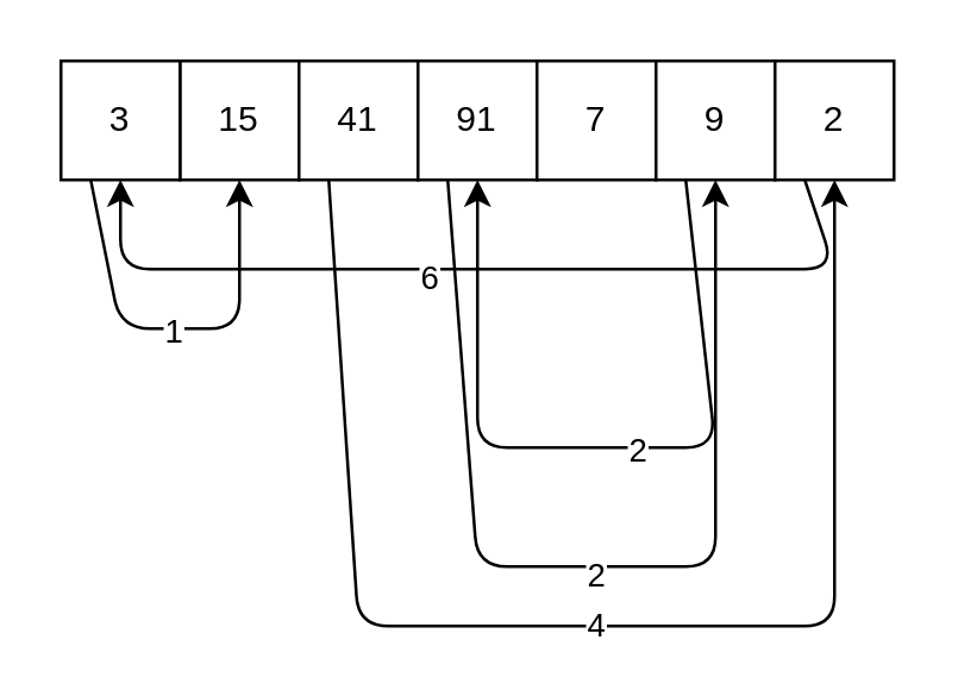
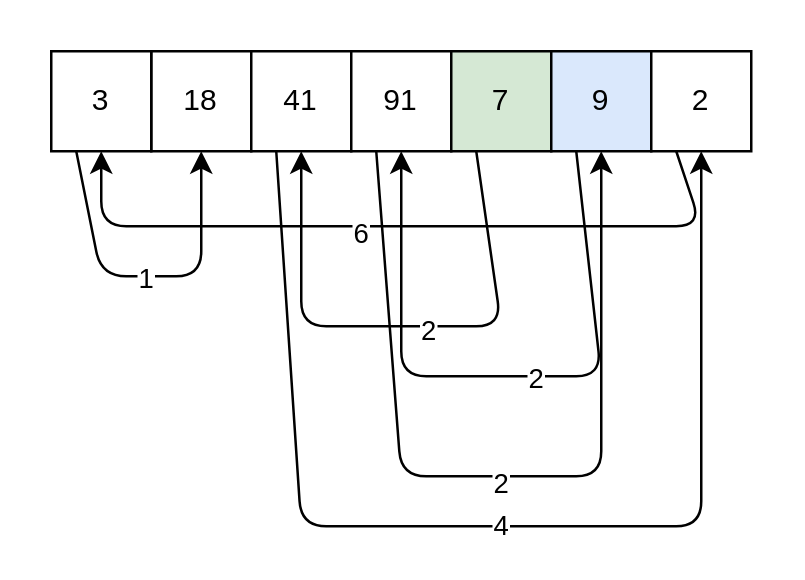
  <mxCell id="0" />
  <mxCell id="1" parent="0" />
  <mxCell id="2" value="3" style="group" parent="1" vertex="1" connectable="0"><mxGeometry x="20" y="20" width="240" height="60" as="geometry" /></mxCell>
- <mxCell id="3" value="15" style="whiteSpace=wrap;html=1;aspect=fixed;" parent="2" vertex="1"><mxGeometry x="40" width="40" height="40" as="geometry" /></mxCell>
+ <mxCell id="3" value="18" style="whiteSpace=wrap;html=1;aspect=fixed;" parent="2" vertex="1"><mxGeometry x="40" width="40" height="40" as="geometry" /></mxCell>
  <mxCell id="4" value="3" style="whiteSpace=wrap;html=1;aspect=fixed;" parent="2" vertex="1"><mxGeometry width="40" height="40" as="geometry" /></mxCell>
  <mxCell id="5" value="41" style="whiteSpace=wrap;html=1;aspect=fixed;" parent="2" vertex="1"><mxGeometry x="80" width="40" height="40" as="geometry" /></mxCell>
  <mxCell id="6" value="91" style="whiteSpace=wrap;html=1;aspect=fixed;" parent="2" vertex="1"><mxGeometry x="120" width="40" height="40" as="geometry" /></mxCell>
- <mxCell id="7" value="7" style="whiteSpace=wrap;html=1;aspect=fixed;" parent="2" vertex="1"><mxGeometry x="160" width="40" height="40" as="geometry" /></mxCell>
- <mxCell id="8" value="9" style="whiteSpace=wrap;html=1;aspect=fixed;" parent="2" vertex="1"><mxGeometry x="200" width="40" height="40" as="geometry" /></mxCell>
+ <mxCell id="7" value="7" style="whiteSpace=wrap;html=1;aspect=fixed;fillColor=#d5e8d4;" parent="2" vertex="1"><mxGeometry x="160" width="40" height="40" as="geometry" /></mxCell>
+ <mxCell id="8" value="9" style="whiteSpace=wrap;html=1;aspect=fixed;fillColor=#dae8fc;" parent="2" vertex="1"><mxGeometry x="200" width="40" height="40" as="geometry" /></mxCell>
  <mxCell id="9" value="" style="endArrow=classic;html=1;exitX=0.25;exitY=1;exitDx=0;exitDy=0;entryX=0.5;entryY=1;entryDx=0;entryDy=0;" parent="2" source="4" target="3" edge="1"><mxGeometry relative="1" as="geometry"><mxPoint x="270" y="50" as="sourcePoint" /><mxPoint x="30" y="50" as="targetPoint" /><Array as="points"><mxPoint x="20" y="90" /><mxPoint x="60" y="90" /></Array></mxGeometry></mxCell>
  <mxCell id="10" value="1" style="edgeLabel;html=1;align=center;verticalAlign=middle;resizable=0;points=[];" parent="9" vertex="1" connectable="0"><mxGeometry x="-0.033" relative="1" as="geometry"><mxPoint as="offset" /></mxGeometry></mxCell>
+ <mxCell id="11" value="" style="endArrow=classic;html=1;exitX=0.25;exitY=1;exitDx=0;exitDy=0;entryX=0.5;entryY=1;entryDx=0;entryDy=0;exitPerimeter=0;" parent="2" source="7" target="5" edge="1"><mxGeometry relative="1" as="geometry"><mxPoint x="280" y="60" as="sourcePoint" /><mxPoint x="40" y="60" as="targetPoint" /><Array as="points"><mxPoint x="180" y="110" /><mxPoint x="100" y="110" /></Array></mxGeometry></mxCell>
+ <mxCell id="12" value="2" style="edgeLabel;html=1;align=center;verticalAlign=middle;resizable=0;points=[];" parent="11" vertex="1" connectable="0"><mxGeometry x="-0.097" y="1" relative="1" as="geometry"><mxPoint as="offset" /></mxGeometry></mxCell>
  <mxCell id="13" value="" style="endArrow=classic;html=1;exitX=0.25;exitY=1;exitDx=0;exitDy=0;entryX=0.5;entryY=1;entryDx=0;entryDy=0;" parent="2" source="8" target="6" edge="1"><mxGeometry relative="1" as="geometry"><mxPoint x="290" y="70" as="sourcePoint" /><mxPoint x="50" y="70" as="targetPoint" /><Array as="points"><mxPoint x="220" y="130" /><mxPoint x="140" y="130" /></Array></mxGeometry></mxCell>
  <mxCell id="14" value="2" style="edgeLabel;html=1;align=center;verticalAlign=middle;resizable=0;points=[];" parent="13" vertex="1" connectable="0"><mxGeometry x="-0.102" relative="1" as="geometry"><mxPoint as="offset" /></mxGeometry></mxCell>
  <mxCell id="15" value="" style="endArrow=classic;html=1;exitX=0.25;exitY=1;exitDx=0;exitDy=0;entryX=0.5;entryY=1;entryDx=0;entryDy=0;" parent="2" source="6" target="8" edge="1"><mxGeometry relative="1" as="geometry"><mxPoint x="310" y="90" as="sourcePoint" /><mxPoint x="70" y="90" as="targetPoint" /><Array as="points"><mxPoint x="140" y="170" /><mxPoint x="220" y="170" /></Array></mxGeometry></mxCell>
  <mxCell id="16" value="2" style="edgeLabel;html=1;align=center;verticalAlign=middle;resizable=0;points=[];" parent="15" vertex="1" connectable="0"><mxGeometry x="-0.003" y="-2" relative="1" as="geometry"><mxPoint as="offset" /></mxGeometry></mxCell>
  <mxCell id="17" value="2" style="whiteSpace=wrap;html=1;aspect=fixed;" parent="1" vertex="1"><mxGeometry x="260" y="20" width="40" height="40" as="geometry" /></mxCell>
  <mxCell id="18" value="" style="endArrow=classic;html=1;entryX=0.5;entryY=1;entryDx=0;entryDy=0;" parent="1" target="4" edge="1"><mxGeometry relative="1" as="geometry"><mxPoint x="270" y="60" as="sourcePoint" /><mxPoint x="100" y="120" as="targetPoint" /><Array as="points"><mxPoint x="280" y="90" /><mxPoint x="40" y="90" /></Array></mxGeometry></mxCell>
  <mxCell id="19" value="6" style="edgeLabel;html=1;align=center;verticalAlign=middle;resizable=0;points=[];" parent="18" vertex="1" connectable="0"><mxGeometry x="0.116" y="2" relative="1" as="geometry"><mxPoint as="offset" /></mxGeometry></mxCell>
  <mxCell id="20" value="4" style="endArrow=classic;html=1;exitX=0.25;exitY=1;exitDx=0;exitDy=0;entryX=0.5;entryY=1;entryDx=0;entryDy=0;" parent="1" source="5" target="17" edge="1"><mxGeometry relative="1" as="geometry"><mxPoint x="340" y="120" as="sourcePoint" /><mxPoint x="100" y="120" as="targetPoint" /><Array as="points"><mxPoint x="120" y="210" /><mxPoint x="280" y="210" /></Array></mxGeometry></mxCell>
